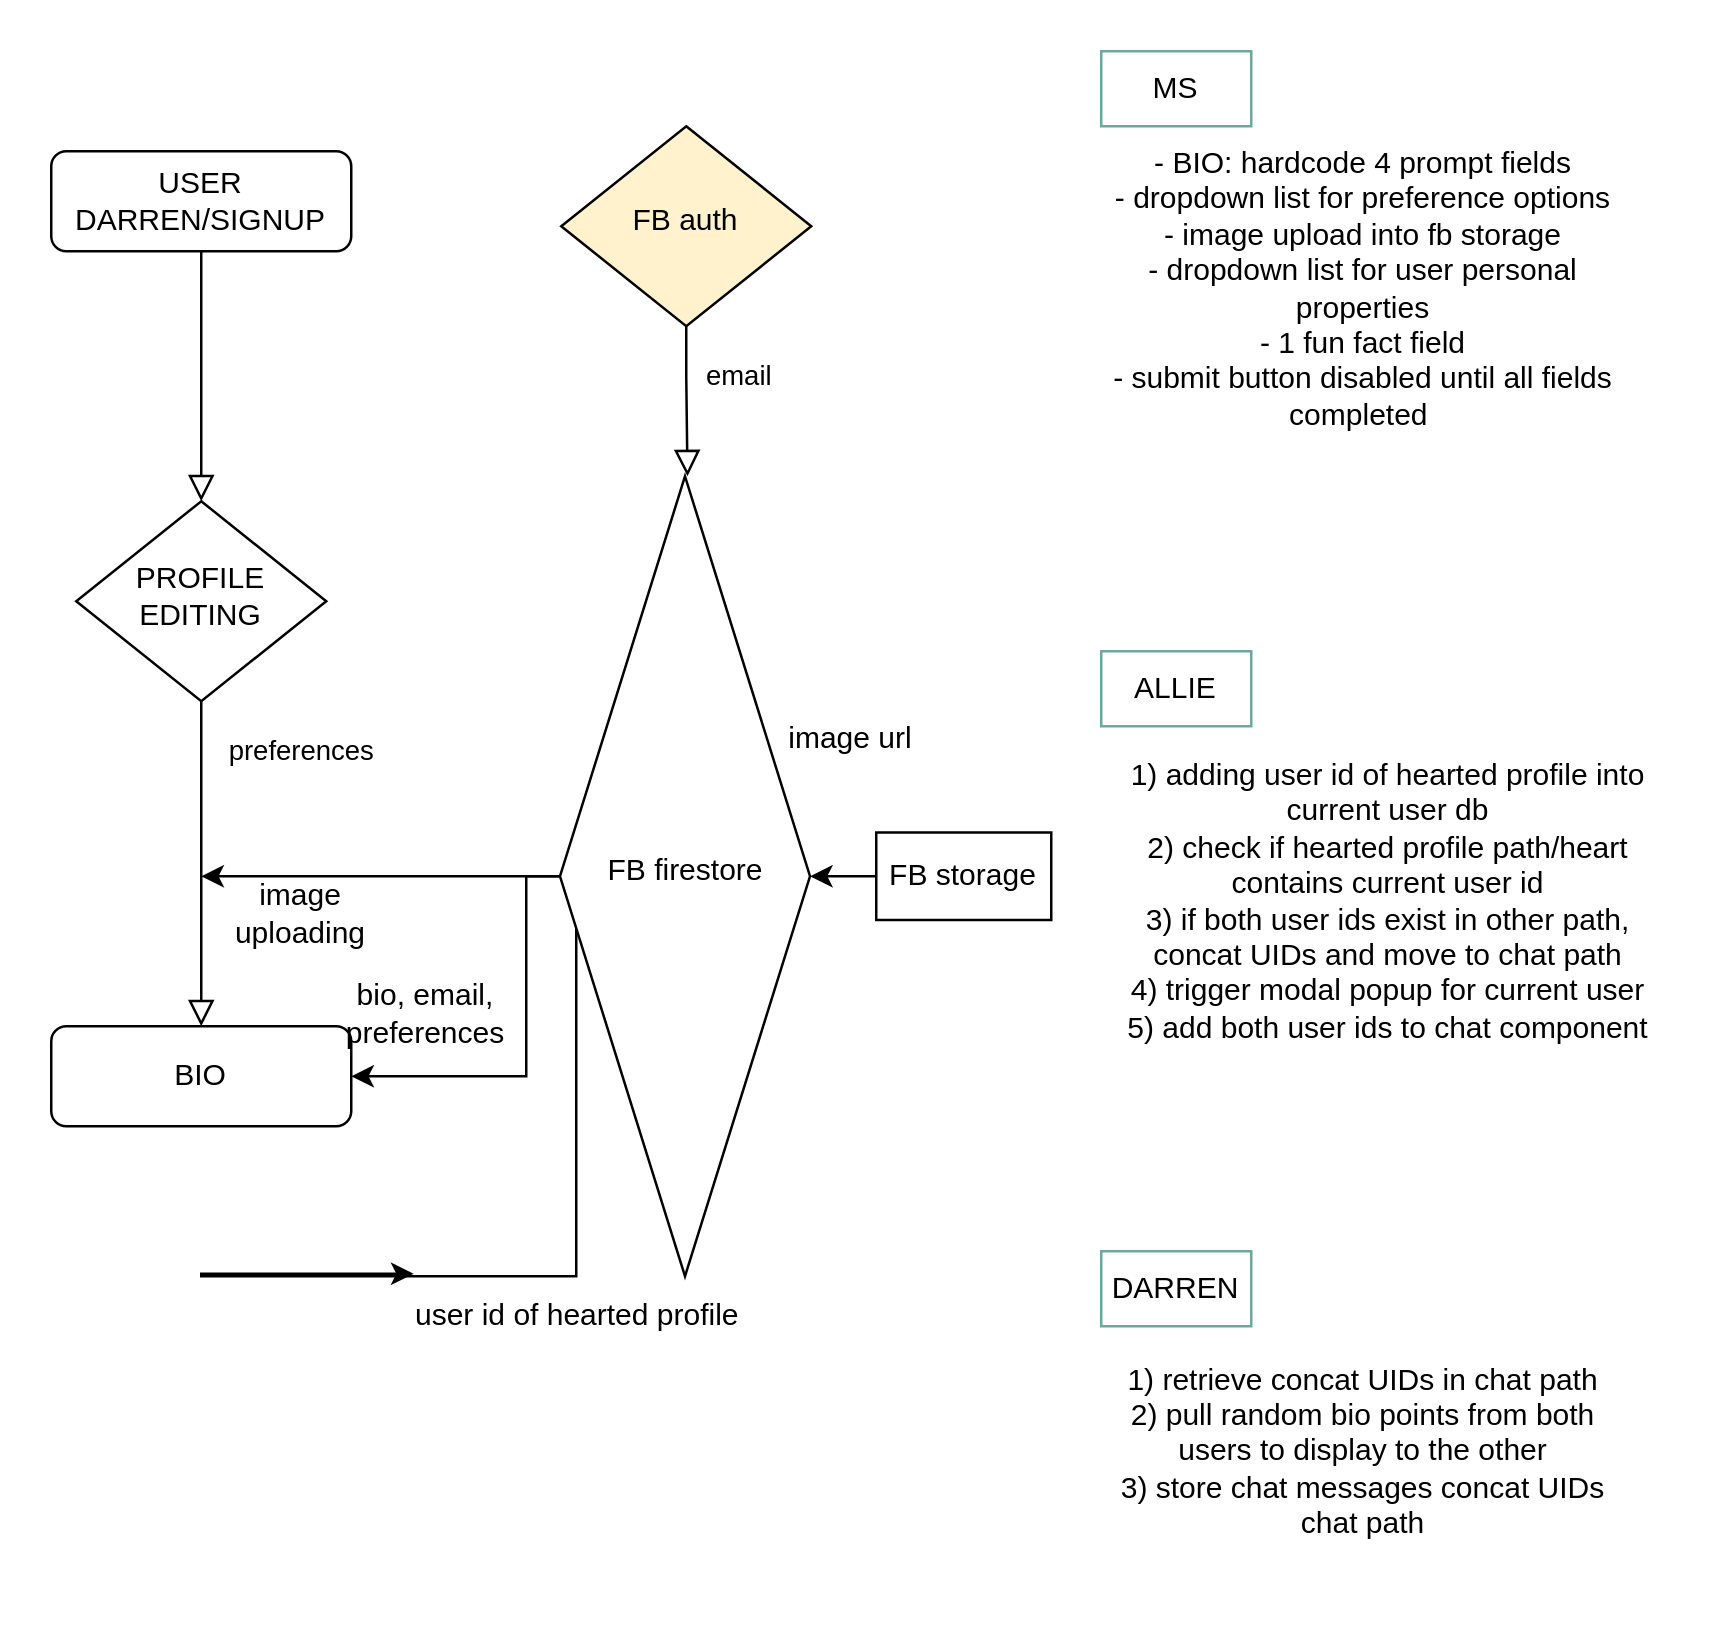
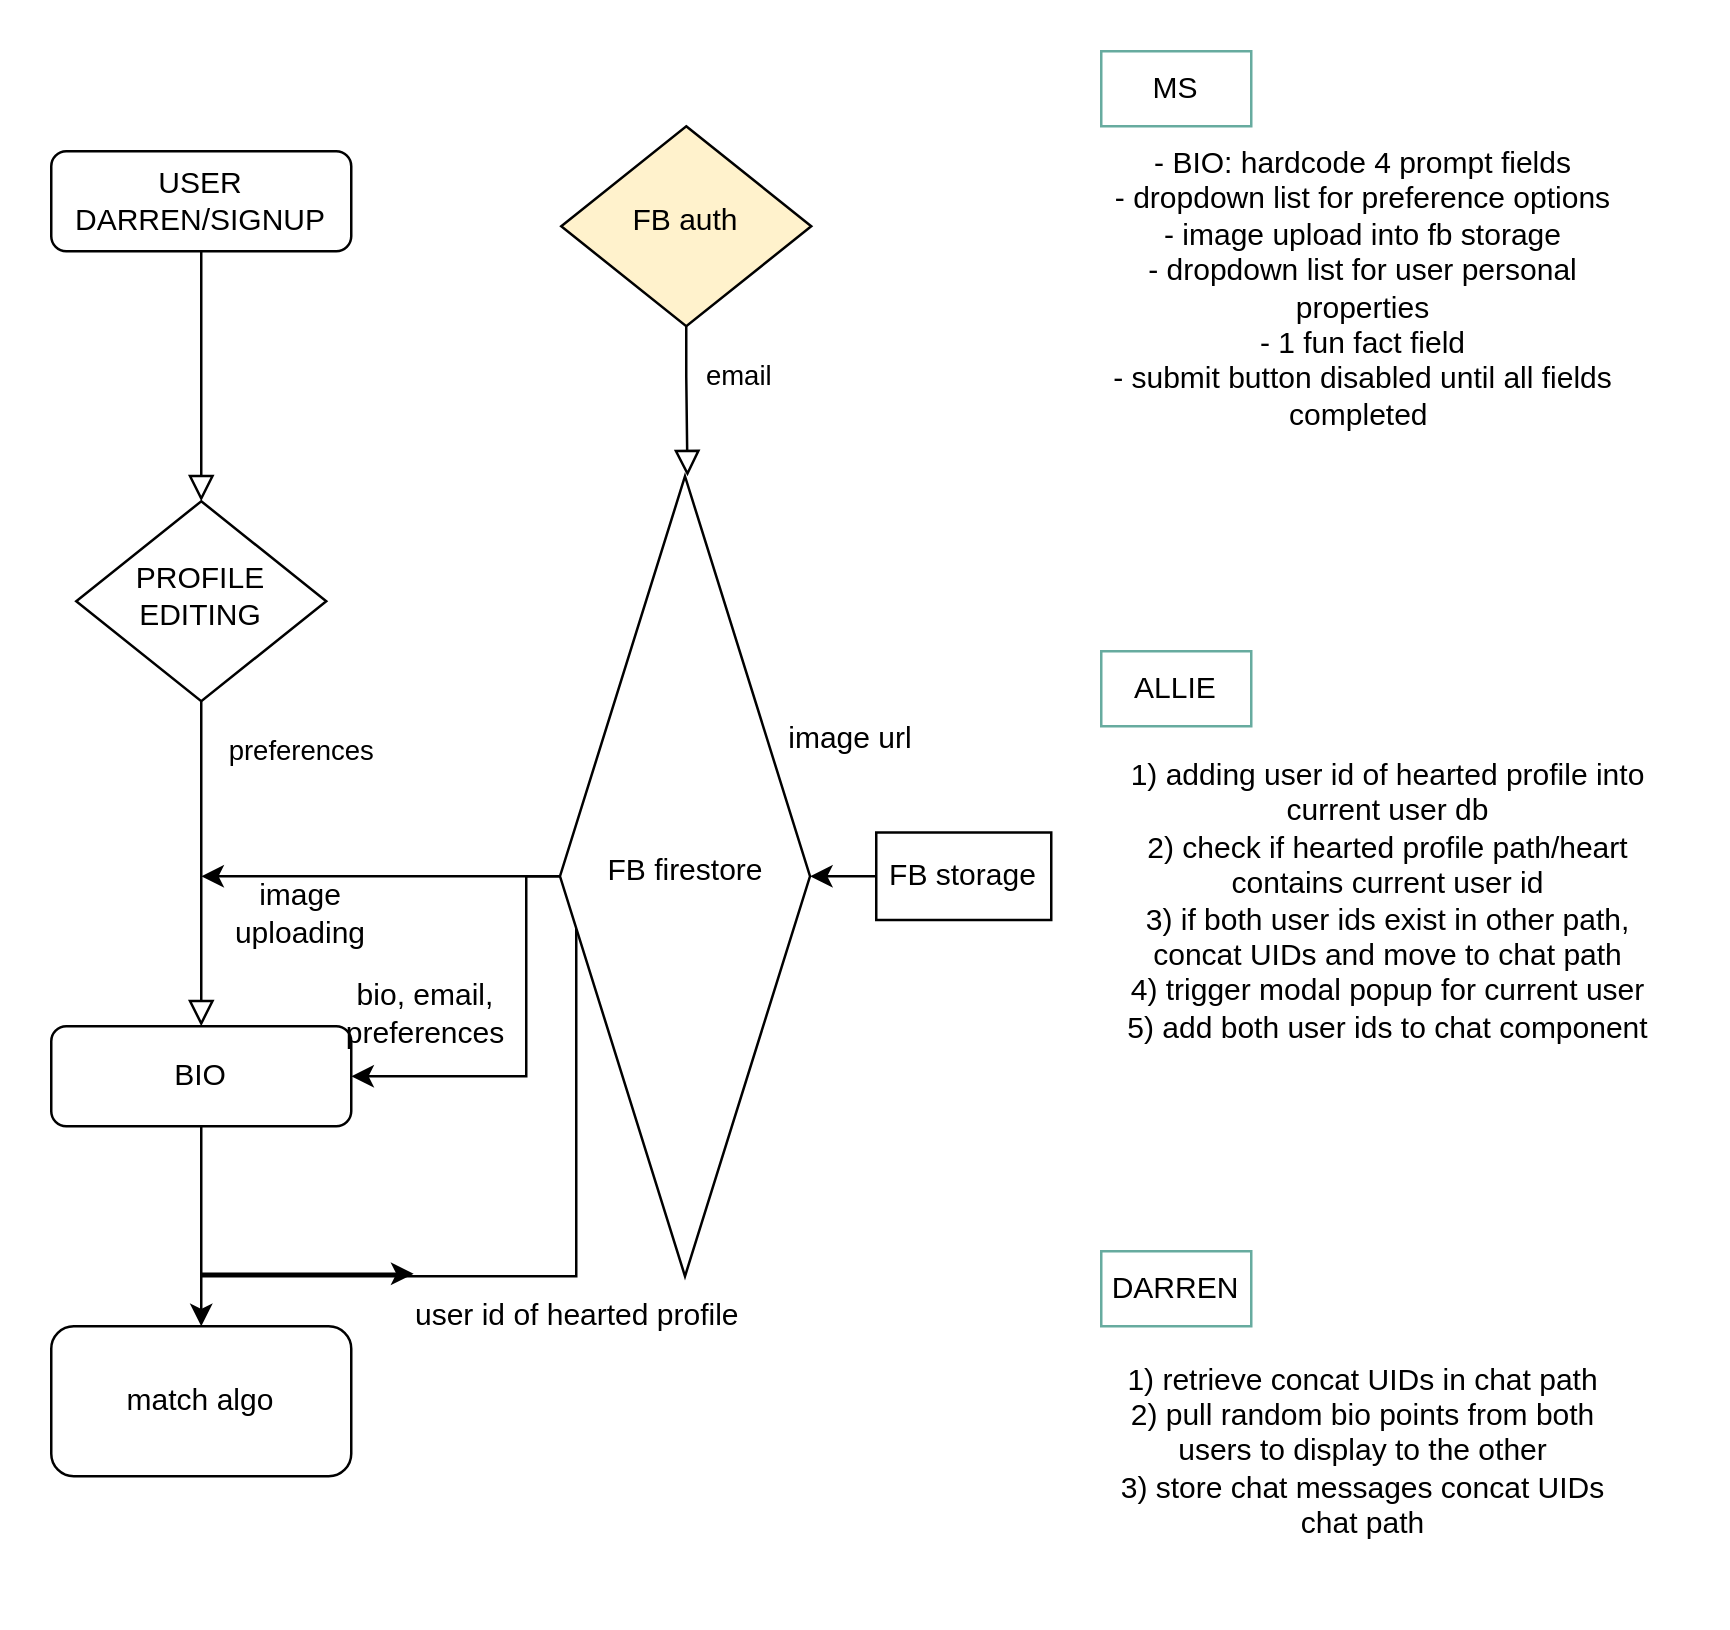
  <mxCell id="0" />
  <mxCell id="1" parent="0" />
  <mxCell id="2" value="" style="rounded=0;html=1;jettySize=auto;orthogonalLoop=1;fontSize=11;endArrow=block;endFill=0;endSize=8;strokeWidth=1;shadow=0;labelBackgroundColor=none;edgeStyle=orthogonalEdgeStyle;exitX=0.5;exitY=1;exitDx=0;exitDy=0;entryX=0.5;entryY=0;entryDx=0;entryDy=0;" parent="1" source="3" target="6" edge="1"><mxGeometry relative="1" as="geometry"><mxPoint x="150" y="100" as="sourcePoint" /></mxGeometry></mxCell>
  <mxCell id="3" value="USER DARREN/SIGNUP" style="rounded=1;whiteSpace=wrap;html=1;fontSize=12;glass=0;strokeWidth=1;shadow=0;" parent="1" vertex="1"><mxGeometry x="20" y="60" width="120" height="40" as="geometry" /></mxCell>
  <mxCell id="4" value="FB auth" style="rhombus;whiteSpace=wrap;html=1;shadow=0;fontFamily=Helvetica;fontSize=12;align=center;strokeWidth=1;spacing=6;spacingTop=-4;fillColor=#fff2cc;" parent="1" vertex="1"><mxGeometry x="224" y="50" width="100" height="80" as="geometry" /></mxCell>
  <mxCell id="5" value="preferences" style="rounded=0;html=1;jettySize=auto;orthogonalLoop=1;fontSize=11;endArrow=block;endFill=0;endSize=8;strokeWidth=1;shadow=0;labelBackgroundColor=none;edgeStyle=orthogonalEdgeStyle;" parent="1" source="6" target="8" edge="1"><mxGeometry x="-0.692" y="40" relative="1" as="geometry"><mxPoint as="offset" /><Array as="points"><mxPoint x="80" y="350" /><mxPoint x="80" y="350" /></Array></mxGeometry></mxCell>
  <mxCell id="6" value="PROFILE EDITING" style="rhombus;whiteSpace=wrap;html=1;shadow=0;fontFamily=Helvetica;fontSize=12;align=center;strokeWidth=1;spacing=6;spacingTop=-4;" parent="1" vertex="1"><mxGeometry x="30" y="200" width="100" height="80" as="geometry" /></mxCell>
+ <mxCell id="7" style="edgeStyle=orthogonalEdgeStyle;rounded=0;orthogonalLoop=1;jettySize=auto;html=1;exitX=0.5;exitY=1;exitDx=0;exitDy=0;entryX=0.5;entryY=0;entryDx=0;entryDy=0;" parent="1" source="8" target="19" edge="1"><mxGeometry relative="1" as="geometry" /></mxCell>
  <mxCell id="8" value="BIO" style="rounded=1;whiteSpace=wrap;html=1;fontSize=12;glass=0;strokeWidth=1;shadow=0;" parent="1" vertex="1"><mxGeometry x="20" y="410" width="120" height="40" as="geometry" /></mxCell>
  <mxCell id="9" style="edgeStyle=orthogonalEdgeStyle;rounded=0;orthogonalLoop=1;jettySize=auto;html=1;entryX=1;entryY=0.5;entryDx=0;entryDy=0;" parent="1" source="12" target="8" edge="1"><mxGeometry relative="1" as="geometry"><mxPoint x="150" y="430" as="targetPoint" /><Array as="points"><mxPoint x="210" y="350" /><mxPoint x="210" y="430" /></Array></mxGeometry></mxCell>
  <mxCell id="10" style="edgeStyle=orthogonalEdgeStyle;rounded=0;orthogonalLoop=1;jettySize=auto;html=1;exitX=0;exitY=0.5;exitDx=0;exitDy=0;entryX=0.033;entryY=-0.033;entryDx=0;entryDy=0;entryPerimeter=0;" parent="1" source="12" target="20" edge="1"><mxGeometry relative="1" as="geometry"><mxPoint x="90" y="510" as="targetPoint" /><Array as="points"><mxPoint x="230" y="350" /><mxPoint x="230" y="510" /><mxPoint x="80" y="510" /><mxPoint x="80" y="509" /></Array></mxGeometry></mxCell>
  <mxCell id="11" style="edgeStyle=orthogonalEdgeStyle;rounded=0;orthogonalLoop=1;jettySize=auto;html=1;exitX=0;exitY=0.5;exitDx=0;exitDy=0;" parent="1" source="12" edge="1"><mxGeometry relative="1" as="geometry"><mxPoint x="80" y="350" as="targetPoint" /></mxGeometry></mxCell>
  <mxCell id="12" value="FB firestore" style="rhombus;whiteSpace=wrap;html=1;shadow=0;fontFamily=Helvetica;fontSize=12;align=center;strokeWidth=1;spacing=6;spacingTop=-4;" parent="1" vertex="1"><mxGeometry x="223.5" y="190" width="100" height="320" as="geometry" /></mxCell>
  <mxCell id="13" value="email" style="rounded=0;html=1;jettySize=auto;orthogonalLoop=1;fontSize=11;endArrow=block;endFill=0;endSize=8;strokeWidth=1;shadow=0;labelBackgroundColor=none;edgeStyle=orthogonalEdgeStyle;" parent="1" edge="1"><mxGeometry x="-0.325" y="20" relative="1" as="geometry"><mxPoint x="1" as="offset" /><mxPoint x="274" y="130" as="sourcePoint" /><mxPoint x="274.5" y="190" as="targetPoint" /><Array as="points"><mxPoint x="274.5" y="150" /><mxPoint x="274.5" y="150" /></Array></mxGeometry></mxCell>
  <mxCell id="14" value="image uploading" style="text;html=1;strokeColor=none;fillColor=none;align=center;verticalAlign=middle;whiteSpace=wrap;rounded=0;" parent="1" vertex="1"><mxGeometry x="90" y="350" width="60" height="30" as="geometry" /></mxCell>
  <mxCell id="15" style="edgeStyle=orthogonalEdgeStyle;rounded=0;orthogonalLoop=1;jettySize=auto;html=1;" parent="1" source="16" target="12" edge="1"><mxGeometry relative="1" as="geometry" /></mxCell>
  <mxCell id="16" value="FB storage" style="rounded=0;whiteSpace=wrap;html=1;" parent="1" vertex="1"><mxGeometry x="350" y="332.5" width="70" height="35" as="geometry" /></mxCell>
  <mxCell id="17" value="image url" style="text;html=1;strokeColor=none;fillColor=none;align=center;verticalAlign=middle;whiteSpace=wrap;rounded=0;" parent="1" vertex="1"><mxGeometry x="310" y="280" width="60" height="30" as="geometry" /></mxCell>
  <mxCell id="18" value="bio, email, preferences" style="text;html=1;strokeColor=none;fillColor=none;align=center;verticalAlign=middle;whiteSpace=wrap;rounded=0;" parent="1" vertex="1"><mxGeometry x="140" y="390" width="60" height="30" as="geometry" /></mxCell>
+ <mxCell id="19" value="match algo" style="rounded=1;whiteSpace=wrap;html=1;" parent="1" vertex="1"><mxGeometry x="20" y="530" width="120" height="60" as="geometry" /></mxCell>
  <mxCell id="20" value="user id of hearted profile" style="text;strokeColor=none;fillColor=none;align=left;verticalAlign=middle;spacingLeft=4;spacingRight=4;overflow=hidden;points=[[0,0.5],[1,0.5]];portConstraint=eastwest;rotatable=0;" parent="1" vertex="1"><mxGeometry x="160" y="510" width="150" height="30" as="geometry" /></mxCell>
  <mxCell id="21" value="1) adding user id of hearted profile into current user db&lt;br&gt;2) check if hearted profile path/heart contains current user id&lt;br&gt;3) if both user ids exist in other path, concat UIDs and move to chat path&lt;br&gt;4) trigger modal popup for current user&lt;br&gt;5) add both user ids to chat component" style="text;html=1;strokeColor=none;fillColor=none;align=center;verticalAlign=middle;whiteSpace=wrap;rounded=0;" parent="1" vertex="1"><mxGeometry x="440" y="260" width="230" height="200" as="geometry" /></mxCell>
  <mxCell id="22" value="1) retrieve concat UIDs in chat path&lt;br&gt;2) pull random bio points from both users to display to the other&lt;br&gt;3) store chat messages concat UIDs chat path" style="text;html=1;strokeColor=none;fillColor=none;align=center;verticalAlign=middle;whiteSpace=wrap;rounded=0;" parent="1" vertex="1"><mxGeometry x="440" y="530" width="210" height="100" as="geometry" /></mxCell>
  <mxCell id="23" value="- BIO: hardcode 4 prompt fields&lt;br&gt;- dropdown list for preference options&lt;br&gt;- image upload into fb storage&lt;br&gt;- dropdown list for user personal properties&lt;br&gt;- 1 fun fact field&lt;br&gt;- submit button disabled until all fields completed&amp;nbsp;" style="text;html=1;strokeColor=none;fillColor=none;align=center;verticalAlign=middle;whiteSpace=wrap;rounded=0;" parent="1" vertex="1"><mxGeometry x="430" y="30" width="230" height="170" as="geometry" /></mxCell>
  <mxCell id="24" value="MS" style="text;html=1;strokeColor=#67AB9F;fillColor=none;align=center;verticalAlign=middle;whiteSpace=wrap;rounded=0;" parent="1" vertex="1"><mxGeometry x="440" y="20" width="60" height="30" as="geometry" /></mxCell>
  <mxCell id="25" value="ALLIE" style="text;html=1;strokeColor=#67AB9F;fillColor=none;align=center;verticalAlign=middle;whiteSpace=wrap;rounded=0;" parent="1" vertex="1"><mxGeometry x="440" y="260" width="60" height="30" as="geometry" /></mxCell>
  <mxCell id="26" value="DARREN" style="text;html=1;strokeColor=#67AB9F;fillColor=none;align=center;verticalAlign=middle;whiteSpace=wrap;rounded=0;" parent="1" vertex="1"><mxGeometry x="440" y="500" width="60" height="30" as="geometry" /></mxCell>
